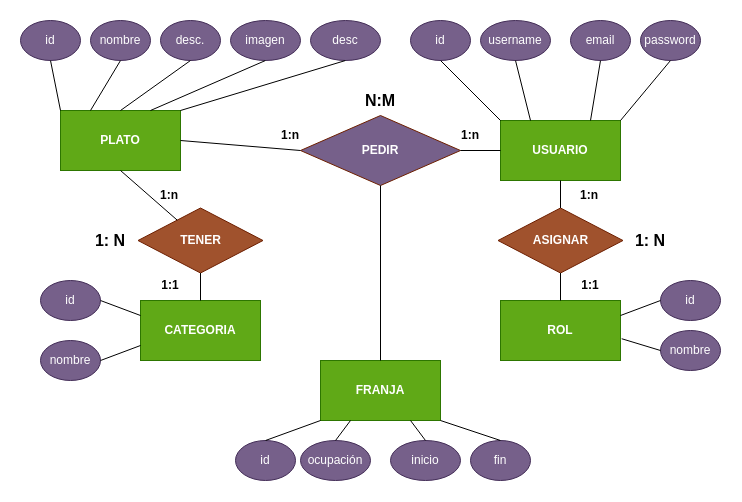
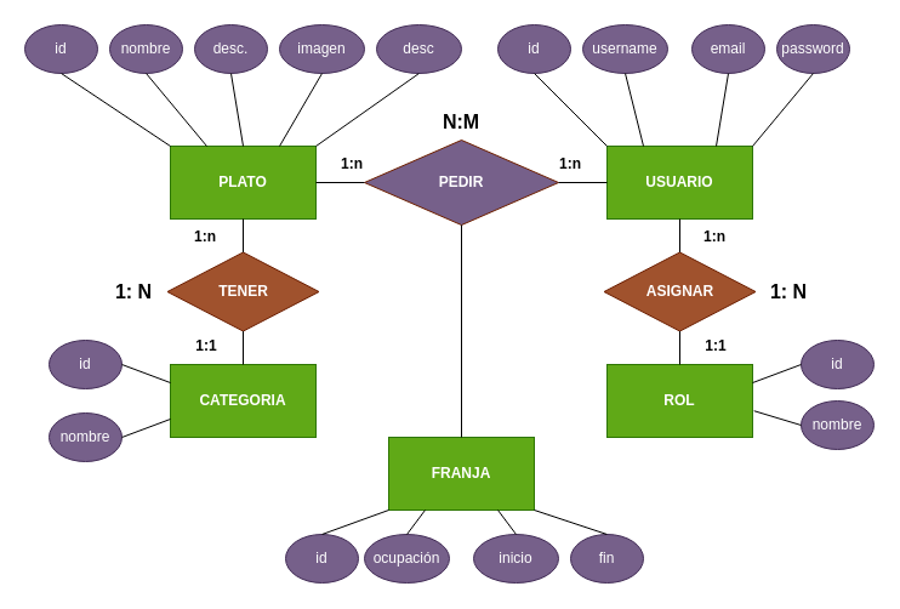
  <mxCell id="0" />
  <mxCell id="1" parent="0" />
- <mxCell id="2" value="&lt;b&gt;PLATO&lt;/b&gt;" style="rounded=0;whiteSpace=wrap;html=1;fillColor=#60a917;fontColor=#ffffff;strokeColor=#2D7600;" parent="1" vertex="1"><mxGeometry x="60" y="110" width="120" height="60" as="geometry" /></mxCell>
+ <mxCell id="2" value="&lt;b&gt;PLATO&lt;/b&gt;" style="rounded=0;whiteSpace=wrap;html=1;fillColor=#60a917;fontColor=#ffffff;strokeColor=#2D7600;" parent="1" vertex="1"><mxGeometry x="140" y="120" width="120" height="60" as="geometry" /></mxCell>
  <mxCell id="3" value="&lt;b&gt;CATEGORIA&lt;/b&gt;" style="rounded=0;whiteSpace=wrap;html=1;fillColor=#60a917;fontColor=#ffffff;strokeColor=#2D7600;" parent="1" vertex="1"><mxGeometry x="140" y="300" width="120" height="60" as="geometry" /></mxCell>
  <mxCell id="4" value="&lt;b&gt;USUARIO&lt;/b&gt;" style="rounded=0;whiteSpace=wrap;html=1;fillColor=#60a917;fontColor=#ffffff;strokeColor=#2D7600;" parent="1" vertex="1"><mxGeometry x="500" y="120" width="120" height="60" as="geometry" /></mxCell>
  <mxCell id="5" value="&lt;b&gt;ROL&lt;/b&gt;" style="rounded=0;whiteSpace=wrap;html=1;fillColor=#60a917;fontColor=#ffffff;strokeColor=#2D7600;" parent="1" vertex="1"><mxGeometry x="500" y="300" width="120" height="60" as="geometry" /></mxCell>
  <mxCell id="6" value="&lt;b&gt;FRANJA&lt;/b&gt;" style="rounded=0;whiteSpace=wrap;html=1;fillColor=#60a917;fontColor=#ffffff;strokeColor=#2D7600;" parent="1" vertex="1"><mxGeometry x="320" y="360" width="120" height="60" as="geometry" /></mxCell>
  <mxCell id="7" value="&lt;b&gt;PEDIR&lt;/b&gt;" style="rhombus;whiteSpace=wrap;html=1;fillColor=#76608a;fontColor=#ffffff;strokeColor=#6D1F00;" parent="1" vertex="1"><mxGeometry x="300" y="115" width="160" height="70" as="geometry" /></mxCell>
  <mxCell id="8" value="id" style="ellipse;whiteSpace=wrap;html=1;fillColor=#76608a;fontColor=#ffffff;strokeColor=#432D57;" parent="1" vertex="1"><mxGeometry y="20" width="60" height="40" as="geometry" x="20" /></mxCell>
  <mxCell id="9" value="nombre" style="ellipse;whiteSpace=wrap;html=1;fillColor=#76608a;fontColor=#ffffff;strokeColor=#432D57;" parent="1" vertex="1"><mxGeometry x="90" y="20" width="60" height="40" as="geometry" /></mxCell>
  <mxCell id="10" value="desc." style="ellipse;whiteSpace=wrap;html=1;fillColor=#76608a;fontColor=#ffffff;strokeColor=#432D57;" parent="1" vertex="1"><mxGeometry x="160" y="20" width="60" height="40" as="geometry" /></mxCell>
  <mxCell id="11" value="imagen" style="ellipse;whiteSpace=wrap;html=1;fillColor=#76608a;fontColor=#ffffff;strokeColor=#432D57;" parent="1" vertex="1"><mxGeometry x="230" y="20" width="70" height="40" as="geometry" /></mxCell>
  <mxCell id="12" value="nombre" style="ellipse;whiteSpace=wrap;html=1;fillColor=#76608a;fontColor=#ffffff;strokeColor=#432D57;" parent="1" vertex="1"><mxGeometry x="40" y="340" width="60" height="40" as="geometry" /></mxCell>
  <mxCell id="13" value="id" style="ellipse;whiteSpace=wrap;html=1;fillColor=#76608a;fontColor=#ffffff;strokeColor=#432D57;" parent="1" vertex="1"><mxGeometry x="40" y="280" width="60" height="40" as="geometry" /></mxCell>
  <mxCell id="14" value="id" style="ellipse;whiteSpace=wrap;html=1;fillColor=#76608a;fontColor=#ffffff;strokeColor=#432D57;" parent="1" vertex="1"><mxGeometry x="660" y="280" width="60" height="40" as="geometry" /></mxCell>
  <mxCell id="15" value="nombre" style="ellipse;whiteSpace=wrap;html=1;fillColor=#76608a;fontColor=#ffffff;strokeColor=#432D57;" parent="1" vertex="1"><mxGeometry x="660" y="330" width="60" height="40" as="geometry" /></mxCell>
  <mxCell id="16" value="id" style="ellipse;whiteSpace=wrap;html=1;fillColor=#76608a;fontColor=#ffffff;strokeColor=#432D57;" parent="1" vertex="1"><mxGeometry x="410" y="20" width="60" height="40" as="geometry" /></mxCell>
  <mxCell id="17" value="ocupación" style="ellipse;whiteSpace=wrap;html=1;fillColor=#76608a;fontColor=#ffffff;strokeColor=#432D57;" parent="1" vertex="1"><mxGeometry x="300" y="440" width="70" height="40" as="geometry" /></mxCell>
  <mxCell id="18" value="desc" style="ellipse;whiteSpace=wrap;html=1;fillColor=#76608a;fontColor=#ffffff;strokeColor=#432D57;" parent="1" vertex="1"><mxGeometry x="310" y="20" width="70" height="40" as="geometry" /></mxCell>
  <mxCell id="19" value="username" style="ellipse;whiteSpace=wrap;html=1;fillColor=#76608a;fontColor=#ffffff;strokeColor=#432D57;" parent="1" vertex="1"><mxGeometry x="480" y="20" width="70" height="40" as="geometry" /></mxCell>
  <mxCell id="20" value="email" style="ellipse;whiteSpace=wrap;html=1;fillColor=#76608a;fontColor=#ffffff;strokeColor=#432D57;" parent="1" vertex="1"><mxGeometry x="570" y="20" width="60" height="40" as="geometry" /></mxCell>
  <mxCell id="21" value="password" style="ellipse;whiteSpace=wrap;html=1;fillColor=#76608a;fontColor=#ffffff;strokeColor=#432D57;" parent="1" vertex="1"><mxGeometry x="640" y="20" width="60" height="40" as="geometry" /></mxCell>
  <mxCell id="22" value="id" style="ellipse;whiteSpace=wrap;html=1;fillColor=#76608a;fontColor=#ffffff;strokeColor=#432D57;" parent="1" vertex="1"><mxGeometry x="235" y="440" width="60" height="40" as="geometry" /></mxCell>
  <mxCell id="23" value="inicio" style="ellipse;whiteSpace=wrap;html=1;fillColor=#76608a;fontColor=#ffffff;strokeColor=#432D57;" parent="1" vertex="1"><mxGeometry x="390" y="440" width="70" height="40" as="geometry" /></mxCell>
  <mxCell id="24" value="fin" style="ellipse;whiteSpace=wrap;html=1;fillColor=#76608a;fontColor=#ffffff;strokeColor=#432D57;" parent="1" vertex="1"><mxGeometry x="470" y="440" width="60" height="40" as="geometry" /></mxCell>
  <mxCell id="25" value="&lt;b&gt;TENER&lt;/b&gt;" style="rhombus;whiteSpace=wrap;html=1;fillColor=#a0522d;fontColor=#ffffff;strokeColor=#6D1F00;" parent="1" vertex="1"><mxGeometry x="137.5" y="207.5" width="125" height="65" as="geometry" /></mxCell>
  <mxCell id="26" value="&lt;b&gt;ASIGNAR&lt;/b&gt;" style="rhombus;whiteSpace=wrap;html=1;fillColor=#a0522d;fontColor=#ffffff;strokeColor=#6D1F00;" parent="1" vertex="1"><mxGeometry x="497.5" y="207.5" width="125" height="65" as="geometry" /></mxCell>
  <mxCell id="27" style="edgeStyle=orthogonalEdgeStyle;rounded=0;orthogonalLoop=1;jettySize=auto;html=1;exitX=0.5;exitY=1;exitDx=0;exitDy=0;" parent="1" source="25" target="25" edge="1"><mxGeometry relative="1" as="geometry" /></mxCell>
  <mxCell id="28" value="" style="endArrow=none;html=1;rounded=0;entryX=1;entryY=0.5;entryDx=0;entryDy=0;exitX=0;exitY=0.5;exitDx=0;exitDy=0;" parent="1" source="7" target="2" edge="1"><mxGeometry width="50" height="50" relative="1" as="geometry"><mxPoint x="410" y="270" as="sourcePoint" /><mxPoint x="460" y="230" as="targetPoint" /></mxGeometry></mxCell>
  <mxCell id="29" value="" style="endArrow=none;html=1;rounded=0;entryX=1;entryY=0.5;entryDx=0;entryDy=0;exitX=0;exitY=0.5;exitDx=0;exitDy=0;" parent="1" source="4" target="7" edge="1"><mxGeometry width="50" height="50" relative="1" as="geometry"><mxPoint x="410" y="270" as="sourcePoint" /><mxPoint x="460" y="220" as="targetPoint" /></mxGeometry></mxCell>
  <mxCell id="30" value="" style="endArrow=none;html=1;rounded=0;entryX=0.5;entryY=1;entryDx=0;entryDy=0;" parent="1" source="25" target="2" edge="1"><mxGeometry width="50" height="50" relative="1" as="geometry"><mxPoint x="410" y="270" as="sourcePoint" /><mxPoint x="460" y="220" as="targetPoint" /></mxGeometry></mxCell>
  <mxCell id="31" value="" style="endArrow=none;html=1;rounded=0;entryX=0.5;entryY=1;entryDx=0;entryDy=0;exitX=0.5;exitY=0;exitDx=0;exitDy=0;" parent="1" source="3" target="25" edge="1"><mxGeometry width="50" height="50" relative="1" as="geometry"><mxPoint x="410" y="270" as="sourcePoint" /><mxPoint x="460" y="220" as="targetPoint" /></mxGeometry></mxCell>
  <mxCell id="32" value="" style="endArrow=none;html=1;rounded=0;entryX=0.5;entryY=1;entryDx=0;entryDy=0;exitX=0.5;exitY=0;exitDx=0;exitDy=0;" parent="1" source="26" target="4" edge="1"><mxGeometry width="50" height="50" relative="1" as="geometry"><mxPoint x="410" y="270" as="sourcePoint" /><mxPoint x="460" y="220" as="targetPoint" /></mxGeometry></mxCell>
  <mxCell id="33" value="" style="endArrow=none;html=1;rounded=0;entryX=0.5;entryY=1;entryDx=0;entryDy=0;exitX=0.5;exitY=0;exitDx=0;exitDy=0;" parent="1" source="5" target="26" edge="1"><mxGeometry width="50" height="50" relative="1" as="geometry"><mxPoint x="410" y="270" as="sourcePoint" /><mxPoint x="460" y="220" as="targetPoint" /></mxGeometry></mxCell>
  <mxCell id="34" value="" style="endArrow=none;html=1;rounded=0;entryX=0.5;entryY=1;entryDx=0;entryDy=0;exitX=0.5;exitY=0;exitDx=0;exitDy=0;" parent="1" source="6" target="7" edge="1"><mxGeometry width="50" height="50" relative="1" as="geometry"><mxPoint x="410" y="270" as="sourcePoint" /><mxPoint x="460" y="220" as="targetPoint" /></mxGeometry></mxCell>
  <mxCell id="35" value="" style="endArrow=none;html=1;rounded=0;entryX=0.5;entryY=1;entryDx=0;entryDy=0;exitX=0;exitY=0;exitDx=0;exitDy=0;" parent="1" source="2" target="8" edge="1"><mxGeometry width="50" height="50" relative="1" as="geometry"><mxPoint x="410" y="270" as="sourcePoint" /><mxPoint x="460" y="220" as="targetPoint" /></mxGeometry></mxCell>
  <mxCell id="36" value="" style="endArrow=none;html=1;rounded=0;entryX=0.5;entryY=1;entryDx=0;entryDy=0;exitX=0.25;exitY=0;exitDx=0;exitDy=0;" parent="1" source="2" target="9" edge="1"><mxGeometry width="50" height="50" relative="1" as="geometry"><mxPoint x="410" y="270" as="sourcePoint" /><mxPoint x="460" y="220" as="targetPoint" /></mxGeometry></mxCell>
  <mxCell id="37" value="" style="endArrow=none;html=1;rounded=0;entryX=0.5;entryY=1;entryDx=0;entryDy=0;exitX=0.5;exitY=0;exitDx=0;exitDy=0;" parent="1" source="2" target="10" edge="1"><mxGeometry width="50" height="50" relative="1" as="geometry"><mxPoint x="410" y="270" as="sourcePoint" /><mxPoint x="460" y="220" as="targetPoint" /></mxGeometry></mxCell>
  <mxCell id="38" value="" style="endArrow=none;html=1;rounded=0;entryX=0.5;entryY=1;entryDx=0;entryDy=0;exitX=0.75;exitY=0;exitDx=0;exitDy=0;" parent="1" source="2" target="11" edge="1"><mxGeometry width="50" height="50" relative="1" as="geometry"><mxPoint x="410" y="270" as="sourcePoint" /><mxPoint x="460" y="220" as="targetPoint" /></mxGeometry></mxCell>
  <mxCell id="39" value="" style="endArrow=none;html=1;rounded=0;entryX=0.5;entryY=1;entryDx=0;entryDy=0;exitX=1;exitY=0;exitDx=0;exitDy=0;" parent="1" source="2" target="18" edge="1"><mxGeometry width="50" height="50" relative="1" as="geometry"><mxPoint x="410" y="270" as="sourcePoint" /><mxPoint x="460" y="220" as="targetPoint" /></mxGeometry></mxCell>
  <mxCell id="40" value="" style="endArrow=none;html=1;rounded=0;entryX=0.5;entryY=1;entryDx=0;entryDy=0;exitX=0;exitY=0;exitDx=0;exitDy=0;" parent="1" source="4" target="16" edge="1"><mxGeometry width="50" height="50" relative="1" as="geometry"><mxPoint x="410" y="270" as="sourcePoint" /><mxPoint x="460" y="220" as="targetPoint" /></mxGeometry></mxCell>
  <mxCell id="41" value="" style="endArrow=none;html=1;rounded=0;entryX=0.5;entryY=1;entryDx=0;entryDy=0;" parent="1" target="19" edge="1"><mxGeometry width="50" height="50" relative="1" as="geometry"><mxPoint x="530" y="120" as="sourcePoint" /><mxPoint x="460" y="220" as="targetPoint" /></mxGeometry></mxCell>
  <mxCell id="42" value="" style="endArrow=none;html=1;rounded=0;entryX=0.5;entryY=1;entryDx=0;entryDy=0;exitX=0.75;exitY=0;exitDx=0;exitDy=0;" parent="1" source="4" target="20" edge="1"><mxGeometry width="50" height="50" relative="1" as="geometry"><mxPoint x="410" y="270" as="sourcePoint" /><mxPoint x="460" y="220" as="targetPoint" /></mxGeometry></mxCell>
  <mxCell id="43" value="" style="endArrow=none;html=1;rounded=0;entryX=0.5;entryY=1;entryDx=0;entryDy=0;exitX=1;exitY=0;exitDx=0;exitDy=0;" parent="1" source="4" target="21" edge="1"><mxGeometry width="50" height="50" relative="1" as="geometry"><mxPoint x="410" y="270" as="sourcePoint" /><mxPoint x="460" y="220" as="targetPoint" /></mxGeometry></mxCell>
  <mxCell id="44" value="" style="endArrow=none;html=1;rounded=0;entryX=0;entryY=1;entryDx=0;entryDy=0;exitX=0.5;exitY=0;exitDx=0;exitDy=0;" parent="1" source="22" target="6" edge="1"><mxGeometry width="50" height="50" relative="1" as="geometry"><mxPoint x="410" y="270" as="sourcePoint" /><mxPoint x="460" y="220" as="targetPoint" /></mxGeometry></mxCell>
  <mxCell id="45" value="" style="endArrow=none;html=1;rounded=0;entryX=0.25;entryY=1;entryDx=0;entryDy=0;exitX=0.5;exitY=0;exitDx=0;exitDy=0;" parent="1" source="17" target="6" edge="1"><mxGeometry width="50" height="50" relative="1" as="geometry"><mxPoint x="410" y="270" as="sourcePoint" /><mxPoint x="460" y="220" as="targetPoint" /></mxGeometry></mxCell>
  <mxCell id="46" value="" style="endArrow=none;html=1;rounded=0;entryX=0.75;entryY=1;entryDx=0;entryDy=0;exitX=0.5;exitY=0;exitDx=0;exitDy=0;" parent="1" source="23" target="6" edge="1"><mxGeometry width="50" height="50" relative="1" as="geometry"><mxPoint x="410" y="270" as="sourcePoint" /><mxPoint x="460" y="220" as="targetPoint" /></mxGeometry></mxCell>
  <mxCell id="47" value="" style="endArrow=none;html=1;rounded=0;entryX=1;entryY=1;entryDx=0;entryDy=0;exitX=0.5;exitY=0;exitDx=0;exitDy=0;" parent="1" source="24" target="6" edge="1"><mxGeometry width="50" height="50" relative="1" as="geometry"><mxPoint x="410" y="270" as="sourcePoint" /><mxPoint x="460" y="220" as="targetPoint" /></mxGeometry></mxCell>
  <mxCell id="48" value="" style="endArrow=none;html=1;rounded=0;entryX=1;entryY=0.5;entryDx=0;entryDy=0;exitX=0;exitY=0.25;exitDx=0;exitDy=0;" parent="1" source="3" target="13" edge="1"><mxGeometry width="50" height="50" relative="1" as="geometry"><mxPoint x="410" y="270" as="sourcePoint" /><mxPoint x="460" y="220" as="targetPoint" /></mxGeometry></mxCell>
  <mxCell id="49" value="" style="endArrow=none;html=1;rounded=0;entryX=0;entryY=0.75;entryDx=0;entryDy=0;exitX=1;exitY=0.5;exitDx=0;exitDy=0;" parent="1" source="12" target="3" edge="1"><mxGeometry width="50" height="50" relative="1" as="geometry"><mxPoint x="410" y="270" as="sourcePoint" /><mxPoint x="460" y="220" as="targetPoint" /></mxGeometry></mxCell>
  <mxCell id="50" value="" style="endArrow=none;html=1;rounded=0;entryX=0;entryY=0.5;entryDx=0;entryDy=0;exitX=1;exitY=0.25;exitDx=0;exitDy=0;" parent="1" source="5" target="14" edge="1"><mxGeometry width="50" height="50" relative="1" as="geometry"><mxPoint x="410" y="270" as="sourcePoint" /><mxPoint x="460" y="220" as="targetPoint" /></mxGeometry></mxCell>
  <mxCell id="51" value="" style="endArrow=none;html=1;rounded=0;entryX=0;entryY=0.5;entryDx=0;entryDy=0;exitX=1.01;exitY=0.637;exitDx=0;exitDy=0;exitPerimeter=0;" parent="1" source="5" target="15" edge="1"><mxGeometry width="50" height="50" relative="1" as="geometry"><mxPoint x="410" y="270" as="sourcePoint" /><mxPoint x="460" y="220" as="targetPoint" /></mxGeometry></mxCell>
  <mxCell id="52" value="&lt;b&gt;&lt;font style=&quot;font-size: 16px&quot;&gt;N:M&lt;/font&gt;&lt;/b&gt;" style="text;html=1;strokeColor=none;fillColor=none;align=center;verticalAlign=middle;whiteSpace=wrap;rounded=0;sketch=0;" parent="1" vertex="1"><mxGeometry x="350" y="85" width="60" height="30" as="geometry" /></mxCell>
  <mxCell id="53" value="&lt;b&gt;1:1&lt;/b&gt;" style="text;html=1;strokeColor=none;fillColor=none;align=center;verticalAlign=middle;whiteSpace=wrap;rounded=0;sketch=0;" parent="1" vertex="1"><mxGeometry x="140" y="270" width="60" height="30" as="geometry" /></mxCell>
  <mxCell id="54" value="&lt;b&gt;&amp;nbsp;1:n&lt;span style=&quot;white-space: pre&quot;&gt;&#09;&lt;/span&gt;&lt;/b&gt;" style="text;html=1;strokeColor=none;fillColor=none;align=center;verticalAlign=middle;whiteSpace=wrap;rounded=0;sketch=0;" parent="1" vertex="1"><mxGeometry x="140" y="180" width="60" height="30" as="geometry" /></mxCell>
  <mxCell id="55" value="&lt;b&gt;&lt;font style=&quot;font-size: 16px&quot;&gt;1: N&lt;/font&gt;&lt;/b&gt;" style="text;html=1;strokeColor=none;fillColor=none;align=center;verticalAlign=middle;whiteSpace=wrap;rounded=0;sketch=0;" parent="1" vertex="1"><mxGeometry x="80" y="225" width="60" height="30" as="geometry" /></mxCell>
  <mxCell id="56" value="&lt;b&gt;1:n&lt;/b&gt;" style="text;html=1;strokeColor=none;fillColor=none;align=center;verticalAlign=middle;whiteSpace=wrap;rounded=0;sketch=0;" parent="1" vertex="1"><mxGeometry x="440" y="120" width="60" height="30" as="geometry" /></mxCell>
  <mxCell id="57" value="&lt;b&gt;1:n&lt;/b&gt;" style="text;html=1;strokeColor=none;fillColor=none;align=center;verticalAlign=middle;whiteSpace=wrap;rounded=0;sketch=0;" parent="1" vertex="1"><mxGeometry x="260" y="120" width="60" height="30" as="geometry" /></mxCell>
  <mxCell id="58" value="&lt;b&gt;1:1&lt;/b&gt;" style="text;html=1;strokeColor=none;fillColor=none;align=center;verticalAlign=middle;whiteSpace=wrap;rounded=0;sketch=0;" parent="1" vertex="1"><mxGeometry x="560" y="270" width="60" height="30" as="geometry" /></mxCell>
  <mxCell id="59" value="&lt;b&gt;&amp;nbsp;1:n&lt;span style=&quot;white-space: pre&quot;&gt;&#09;&lt;/span&gt;&lt;/b&gt;" style="text;html=1;strokeColor=none;fillColor=none;align=center;verticalAlign=middle;whiteSpace=wrap;rounded=0;sketch=0;" parent="1" vertex="1"><mxGeometry x="560" y="180" width="60" height="30" as="geometry" /></mxCell>
  <mxCell id="60" value="&lt;b&gt;&lt;font style=&quot;font-size: 16px&quot;&gt;1: N&lt;/font&gt;&lt;/b&gt;" style="text;html=1;strokeColor=none;fillColor=none;align=center;verticalAlign=middle;whiteSpace=wrap;rounded=0;sketch=0;" parent="1" vertex="1"><mxGeometry x="620" y="225" width="60" height="30" as="geometry" /></mxCell>
